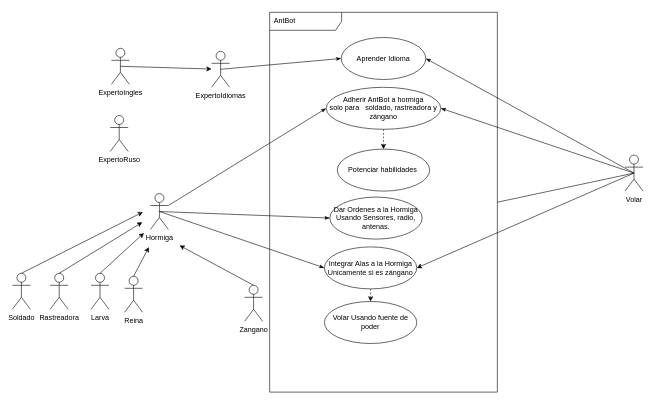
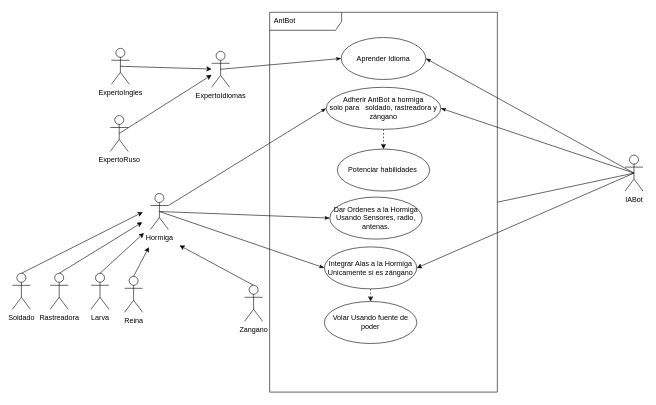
  <mxCell id="0" />
  <mxCell id="1" parent="0" />
  <mxCell id="2" style="edgeStyle=none;html=1;exitX=1;exitY=0.333;exitDx=0;exitDy=0;exitPerimeter=0;entryX=0;entryY=0.5;entryDx=0;entryDy=0;endArrow=classicThin;endFill=1;" edge="1" parent="1" source="5" target="19"><mxGeometry relative="1" as="geometry" /></mxCell>
  <mxCell id="3" style="edgeStyle=none;html=1;exitX=0.5;exitY=0.5;exitDx=0;exitDy=0;exitPerimeter=0;entryX=0;entryY=0.5;entryDx=0;entryDy=0;endArrow=classicThin;endFill=1;" edge="1" parent="1" source="5" target="20"><mxGeometry relative="1" as="geometry" /></mxCell>
  <mxCell id="4" style="edgeStyle=none;html=1;exitX=0.5;exitY=0.5;exitDx=0;exitDy=0;exitPerimeter=0;entryX=0;entryY=0.5;entryDx=0;entryDy=0;endArrow=classicThin;endFill=1;" edge="1" parent="1" source="5" target="22"><mxGeometry relative="1" as="geometry" /></mxCell>
  <mxCell id="5" value="Hormiga" style="shape=umlActor;verticalLabelPosition=bottom;verticalAlign=top;html=1;" vertex="1" parent="1"><mxGeometry x="250" y="322" width="30" height="60" as="geometry" /></mxCell>
  <mxCell id="6" style="edgeStyle=none;html=1;exitX=0.5;exitY=0.5;exitDx=0;exitDy=0;exitPerimeter=0;" edge="1" parent="1" source="7" target="9"><mxGeometry relative="1" as="geometry" /></mxCell>
  <mxCell id="7" value="ExpertoIngles" style="shape=umlActor;verticalLabelPosition=bottom;verticalAlign=top;html=1;" vertex="1" parent="1"><mxGeometry x="185" y="80" width="30" height="60" as="geometry" /></mxCell>
  <mxCell id="8" style="edgeStyle=none;html=1;exitX=0.5;exitY=0.5;exitDx=0;exitDy=0;exitPerimeter=0;entryX=0;entryY=0.5;entryDx=0;entryDy=0;endArrow=classicThin;endFill=1;" edge="1" parent="1" source="9" target="17"><mxGeometry relative="1" as="geometry" /></mxCell>
  <mxCell id="9" value="ExpertoIdiomas" style="shape=umlActor;verticalLabelPosition=bottom;verticalAlign=top;html=1;" vertex="1" parent="1"><mxGeometry x="352" y="85" width="30" height="60" as="geometry" /></mxCell>
+ <mxCell id="10" style="edgeStyle=none;html=1;exitX=0.5;exitY=0.5;exitDx=0;exitDy=0;exitPerimeter=0;" edge="1" parent="1" source="11" target="9"><mxGeometry relative="1" as="geometry" /></mxCell>
  <mxCell id="11" value="ExpertoRuso" style="shape=umlActor;verticalLabelPosition=bottom;verticalAlign=top;html=1;" vertex="1" parent="1"><mxGeometry x="183" y="192" width="30" height="60" as="geometry" /></mxCell>
  <mxCell id="12" style="edgeStyle=none;html=1;exitX=0.5;exitY=0.5;exitDx=0;exitDy=0;exitPerimeter=0;entryX=1;entryY=0.5;entryDx=0;entryDy=0;endArrow=classicThin;endFill=1;" edge="1" parent="1" source="16" target="17"><mxGeometry relative="1" as="geometry" /></mxCell>
  <mxCell id="13" style="edgeStyle=none;html=1;exitX=0.5;exitY=0.5;exitDx=0;exitDy=0;exitPerimeter=0;entryX=1;entryY=0.5;entryDx=0;entryDy=0;endArrow=classicThin;endFill=1;" edge="1" parent="1" source="16" target="19"><mxGeometry relative="1" as="geometry" /></mxCell>
  <mxCell id="14" style="edgeStyle=none;html=1;exitX=0.5;exitY=0.5;exitDx=0;exitDy=0;exitPerimeter=0;entryX=1;entryY=0.5;entryDx=0;entryDy=0;endArrow=classicThin;endFill=1;startArrow=none;" edge="1" parent="1" source="36" target="20"><mxGeometry relative="1" as="geometry" /></mxCell>
  <mxCell id="15" style="edgeStyle=none;html=1;exitX=0.5;exitY=0.5;exitDx=0;exitDy=0;exitPerimeter=0;entryX=1;entryY=0.5;entryDx=0;entryDy=0;" edge="1" parent="1" source="16" target="22"><mxGeometry relative="1" as="geometry" /></mxCell>
- <mxCell id="16" value="Volar" style="shape=umlActor;verticalLabelPosition=bottom;verticalAlign=top;html=1;" vertex="1" parent="1"><mxGeometry x="1041" y="258" width="30" height="60" as="geometry" /></mxCell>
+ <mxCell id="16" value="IABot" style="shape=umlActor;verticalLabelPosition=bottom;verticalAlign=top;html=1;" vertex="1" parent="1"><mxGeometry x="1041" y="258" width="30" height="60" as="geometry" /></mxCell>
  <mxCell id="17" value="Aprender Idioma" style="ellipse;whiteSpace=wrap;html=1;" vertex="1" parent="1"><mxGeometry x="568" y="62" width="141" height="70" as="geometry" /></mxCell>
  <mxCell id="18" style="edgeStyle=none;html=1;exitX=0.5;exitY=1;exitDx=0;exitDy=0;entryX=0.5;entryY=0;entryDx=0;entryDy=0;dashed=1;" edge="1" parent="1" source="19" target="33"><mxGeometry relative="1" as="geometry" /></mxCell>
  <mxCell id="19" value="Adherir AntBot a hormiga&lt;br&gt;solo para&amp;nbsp;&amp;nbsp; soldado, rastreadora y zángano" style="ellipse;whiteSpace=wrap;html=1;" vertex="1" parent="1"><mxGeometry x="543" y="145" width="191" height="70" as="geometry" /></mxCell>
  <mxCell id="20" value="Dar Ordenes a la Hormiga Usando Sensores, radio, antenas." style="ellipse;whiteSpace=wrap;html=1;" vertex="1" parent="1"><mxGeometry x="549" y="328" width="154" height="70" as="geometry" /></mxCell>
  <mxCell id="21" style="edgeStyle=none;html=1;exitX=0.5;exitY=1;exitDx=0;exitDy=0;entryX=0.5;entryY=0;entryDx=0;entryDy=0;dashed=1;" edge="1" parent="1" source="22" target="34"><mxGeometry relative="1" as="geometry" /></mxCell>
  <mxCell id="22" value="Integrar Alas a la Hormiga Unicamente si es zángano" style="ellipse;whiteSpace=wrap;html=1;" vertex="1" parent="1"><mxGeometry x="540" y="411" width="154" height="70" as="geometry" /></mxCell>
  <mxCell id="23" style="edgeStyle=none;html=1;exitX=0.5;exitY=0;exitDx=0;exitDy=0;exitPerimeter=0;" edge="1" parent="1" source="24"><mxGeometry relative="1" as="geometry"><mxPoint x="237.412" y="353" as="targetPoint" /></mxGeometry></mxCell>
  <mxCell id="24" value="Soldado" style="shape=umlActor;verticalLabelPosition=bottom;verticalAlign=top;html=1;" vertex="1" parent="1"><mxGeometry x="20" y="455" width="30" height="60" as="geometry" /></mxCell>
  <mxCell id="25" style="edgeStyle=none;html=1;exitX=0.5;exitY=0;exitDx=0;exitDy=0;exitPerimeter=0;" edge="1" parent="1" source="26"><mxGeometry relative="1" as="geometry"><mxPoint x="298.588" y="408.529" as="targetPoint" /></mxGeometry></mxCell>
  <mxCell id="26" value="Zangano" style="shape=umlActor;verticalLabelPosition=bottom;verticalAlign=top;html=1;" vertex="1" parent="1"><mxGeometry x="407" y="475" width="30" height="60" as="geometry" /></mxCell>
  <mxCell id="27" style="edgeStyle=none;html=1;exitX=0.5;exitY=0;exitDx=0;exitDy=0;exitPerimeter=0;" edge="1" parent="1" source="28"><mxGeometry relative="1" as="geometry"><mxPoint x="236.471" y="369.941" as="targetPoint" /></mxGeometry></mxCell>
  <mxCell id="28" value="Rastreadora" style="shape=umlActor;verticalLabelPosition=bottom;verticalAlign=top;html=1;" vertex="1" parent="1"><mxGeometry x="83" y="455" width="30" height="60" as="geometry" /></mxCell>
  <mxCell id="29" style="edgeStyle=none;html=1;exitX=0.5;exitY=0;exitDx=0;exitDy=0;exitPerimeter=0;" edge="1" parent="1" source="30"><mxGeometry relative="1" as="geometry"><mxPoint x="239.294" y="387.824" as="targetPoint" /></mxGeometry></mxCell>
  <mxCell id="30" value="Larva" style="shape=umlActor;verticalLabelPosition=bottom;verticalAlign=top;html=1;" vertex="1" parent="1"><mxGeometry x="151" y="455" width="30" height="60" as="geometry" /></mxCell>
  <mxCell id="31" style="edgeStyle=none;html=1;exitX=0.5;exitY=0;exitDx=0;exitDy=0;exitPerimeter=0;" edge="1" parent="1" source="32"><mxGeometry relative="1" as="geometry"><mxPoint x="247.529" y="411.353" as="targetPoint" /></mxGeometry></mxCell>
  <mxCell id="32" value="Reina" style="shape=umlActor;verticalLabelPosition=bottom;verticalAlign=top;html=1;" vertex="1" parent="1"><mxGeometry x="207" y="460" width="30" height="60" as="geometry" /></mxCell>
  <mxCell id="33" value="Potenciar habilidades&amp;nbsp;" style="ellipse;whiteSpace=wrap;html=1;" vertex="1" parent="1"><mxGeometry x="561.5" y="248" width="154" height="70" as="geometry" /></mxCell>
  <mxCell id="34" value="Volar Usando fuente de poder" style="ellipse;whiteSpace=wrap;html=1;" vertex="1" parent="1"><mxGeometry x="540" y="502" width="154" height="70" as="geometry" /></mxCell>
  <mxCell id="35" value="" style="edgeStyle=none;html=1;exitX=0.5;exitY=0.5;exitDx=0;exitDy=0;exitPerimeter=0;entryX=1;entryY=0.5;entryDx=0;entryDy=0;endArrow=none;endFill=1;" edge="1" parent="1" source="16" target="36"><mxGeometry relative="1" as="geometry"><mxPoint x="1056" y="288" as="sourcePoint" /><mxPoint x="703" y="363" as="targetPoint" /></mxGeometry></mxCell>
  <mxCell id="36" value="AntBot" style="shape=umlFrame;whiteSpace=wrap;html=1;width=120;height=30;boundedLbl=1;verticalAlign=middle;align=left;spacingLeft=5;" vertex="1" parent="1"><mxGeometry x="448.75" y="20" width="379.5" height="633" as="geometry" /></mxCell>
